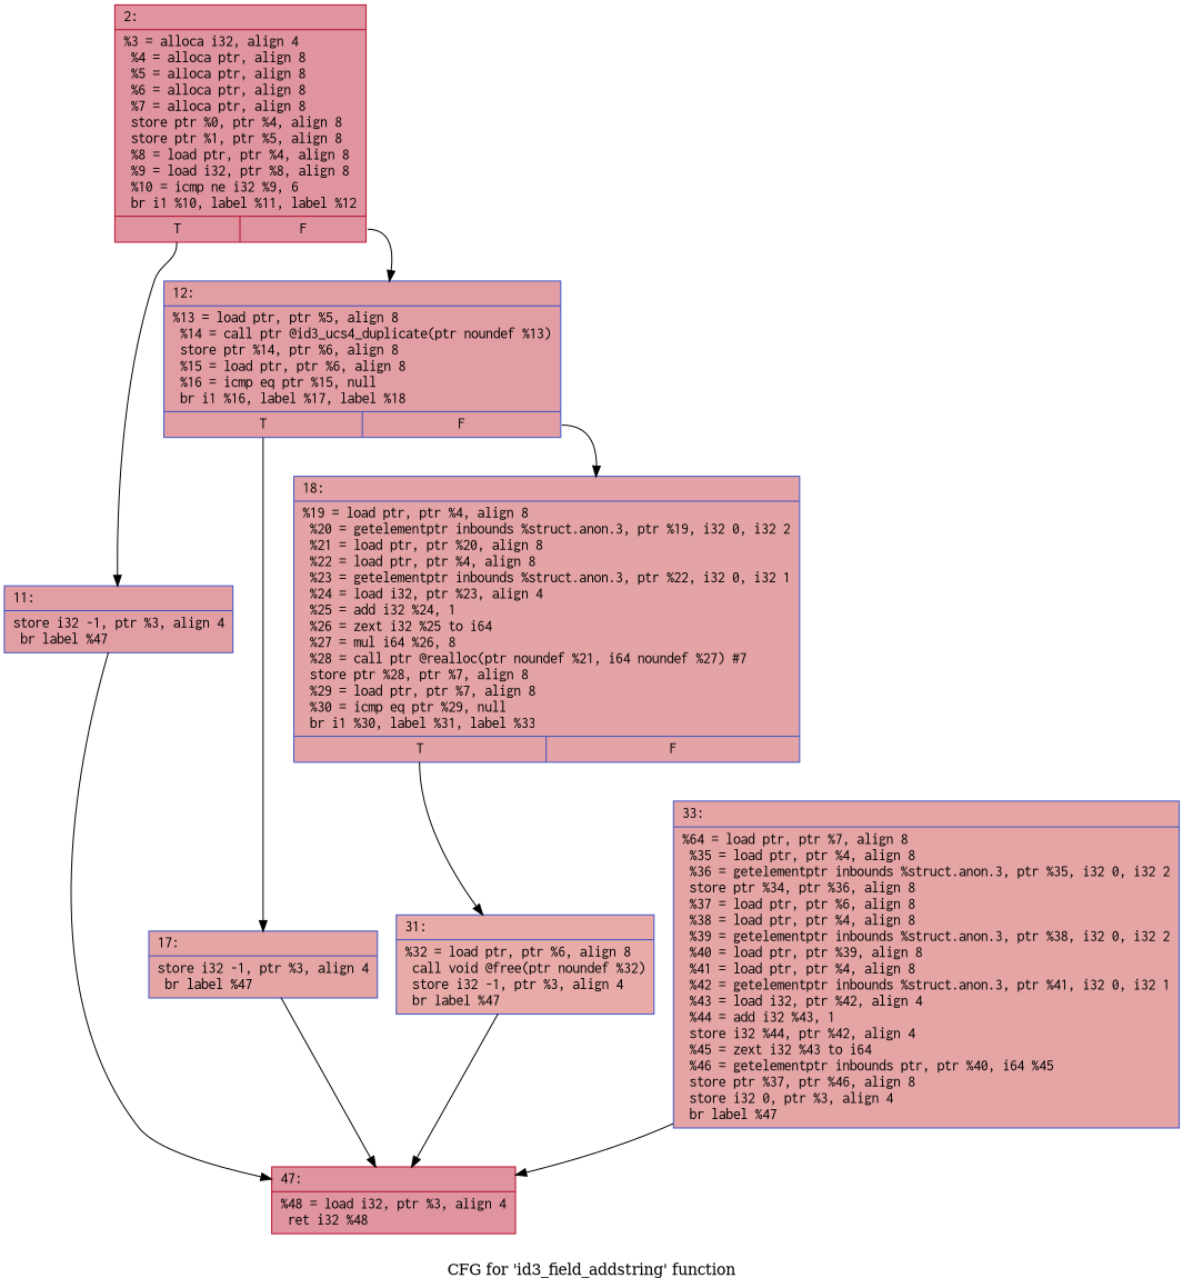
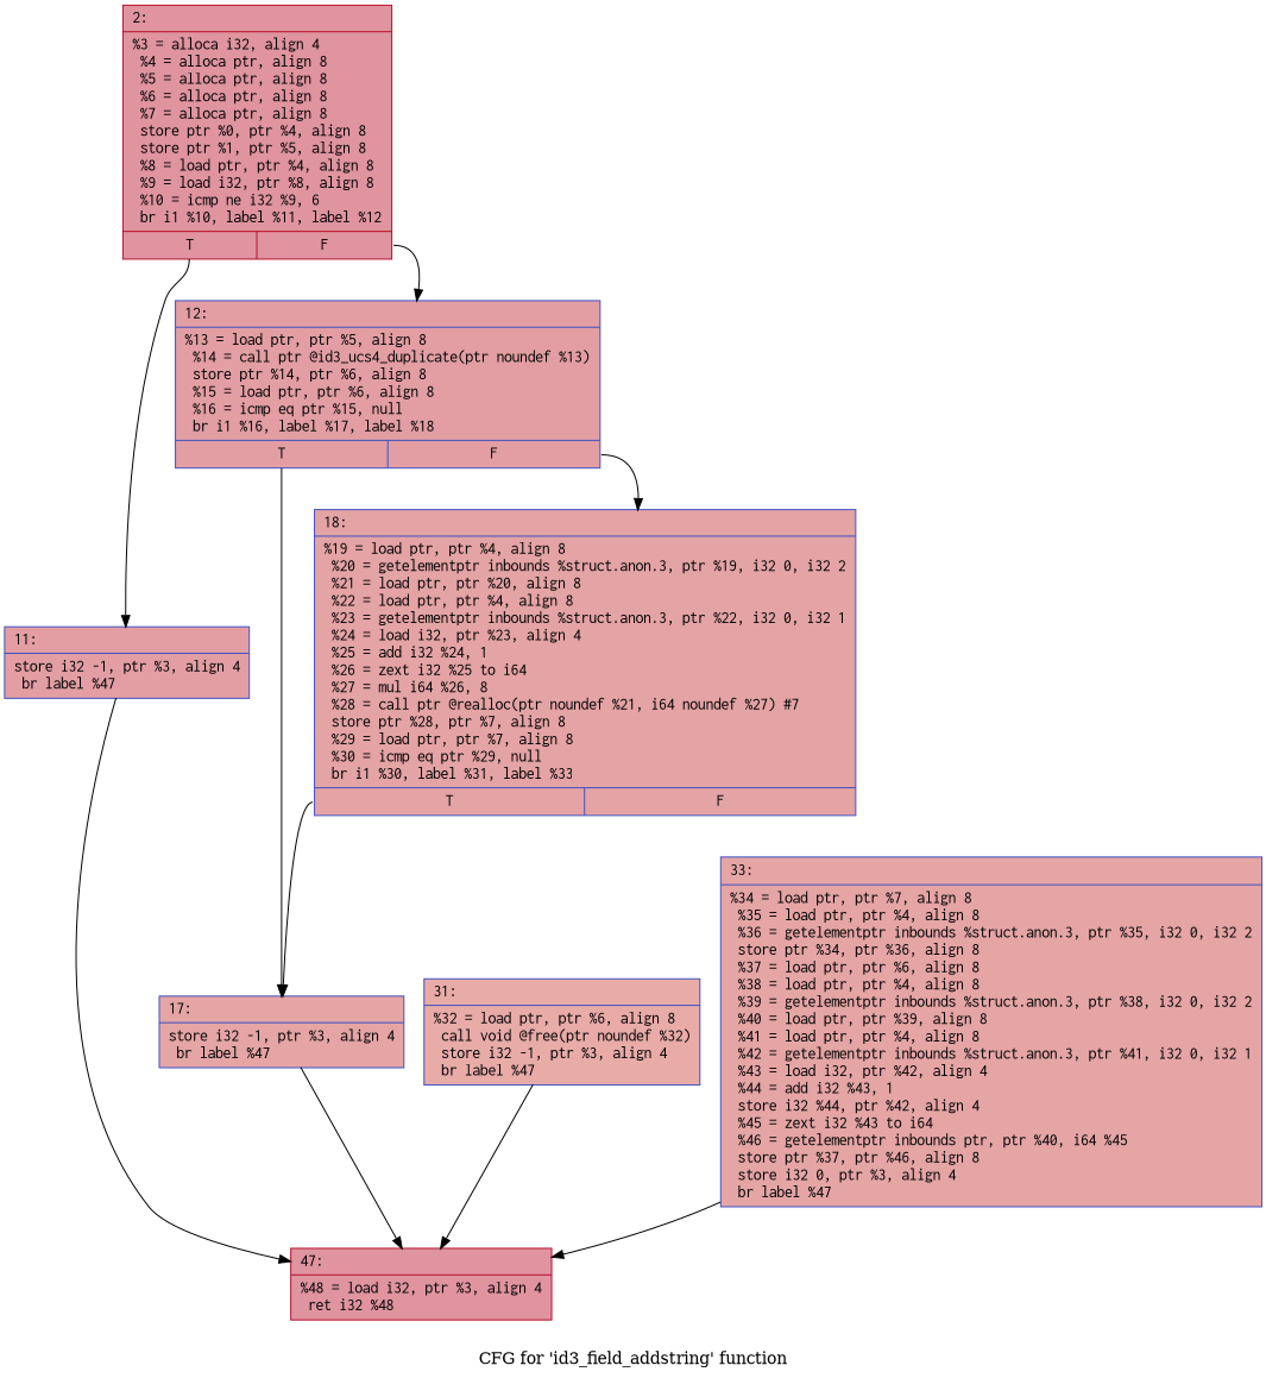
  digraph {
    label="CFG for 'id3_field_addstring' function"
    node [color="#3d50c3ff" fillcolor="#b70d2870" fontname=Courier shape=record style=filled]
    n1 [color="#b70d28ff" label="{2:\l|  %3 = alloca i32, align 4\l  %4 = alloca ptr, align 8\l  %5 = alloca ptr, align 8\l  %6 = alloca ptr, align 8\l  %7 = alloca ptr, align 8\l  store ptr %0, ptr %4, align 8\l  store ptr %1, ptr %5, align 8\l  %8 = load ptr, ptr %4, align 8\l  %9 = load i32, ptr %8, align 8\l  %10 = icmp ne i32 %9, 6\l  br i1 %10, label %11, label %12\l|{<s0>T|<s1>F}}"]
    n2 [fillcolor="#be242e70" label="{11:\l|  store i32 -1, ptr %3, align 4\l  br label %47\l}"]
    n3 [fillcolor="#be242e70" label="{12:\l|  %13 = load ptr, ptr %5, align 8\l  %14 = call ptr @id3_ucs4_duplicate(ptr noundef %13)\l  store ptr %14, ptr %6, align 8\l  %15 = load ptr, ptr %6, align 8\l  %16 = icmp eq ptr %15, null\l  br i1 %16, label %17, label %18\l|{<s0>T|<s1>F}}"]
    n4 [color="#b70d28ff" label="{47:\l|  %48 = load i32, ptr %3, align 4\l  ret i32 %48\l}"]
    n5 [fillcolor="#c5333470" label="{17:\l|  store i32 -1, ptr %3, align 4\l  br label %47\l}"]
    n6 [fillcolor="#c32e3170" label="{18:\l|  %19 = load ptr, ptr %4, align 8\l  %20 = getelementptr inbounds %struct.anon.3, ptr %19, i32 0, i32 2\l  %21 = load ptr, ptr %20, align 8\l  %22 = load ptr, ptr %4, align 8\l  %23 = getelementptr inbounds %struct.anon.3, ptr %22, i32 0, i32 1\l  %24 = load i32, ptr %23, align 4\l  %25 = add i32 %24, 1\l  %26 = zext i32 %25 to i64\l  %27 = mul i64 %26, 8\l  %28 = call ptr @realloc(ptr noundef %21, i64 noundef %27) #7\l  store ptr %28, ptr %7, align 8\l  %29 = load ptr, ptr %7, align 8\l  %30 = icmp eq ptr %29, null\l  br i1 %30, label %31, label %33\l|{<s0>T|<s1>F}}"]
    n7 [fillcolor="#cc403a70" label="{31:\l|  %32 = load ptr, ptr %6, align 8\l  call void @free(ptr noundef %32)\l  store i32 -1, ptr %3, align 4\l  br label %47\l}"]
-   n8 [fillcolor="#c5333470" label="{33:\l|  %64 = load ptr, ptr %7, align 8\l  %35 = load ptr, ptr %4, align 8\l  %36 = getelementptr inbounds %struct.anon.3, ptr %35, i32 0, i32 2\l  store ptr %34, ptr %36, align 8\l  %37 = load ptr, ptr %6, align 8\l  %38 = load ptr, ptr %4, align 8\l  %39 = getelementptr inbounds %struct.anon.3, ptr %38, i32 0, i32 2\l  %40 = load ptr, ptr %39, align 8\l  %41 = load ptr, ptr %4, align 8\l  %42 = getelementptr inbounds %struct.anon.3, ptr %41, i32 0, i32 1\l  %43 = load i32, ptr %42, align 4\l  %44 = add i32 %43, 1\l  store i32 %44, ptr %42, align 4\l  %45 = zext i32 %43 to i64\l  %46 = getelementptr inbounds ptr, ptr %40, i64 %45\l  store ptr %37, ptr %46, align 8\l  store i32 0, ptr %3, align 4\l  br label %47\l}"]
+   n8 [fillcolor="#c5333470" label="{33:\l|  %34 = load ptr, ptr %7, align 8\l  %35 = load ptr, ptr %4, align 8\l  %36 = getelementptr inbounds %struct.anon.3, ptr %35, i32 0, i32 2\l  store ptr %34, ptr %36, align 8\l  %37 = load ptr, ptr %6, align 8\l  %38 = load ptr, ptr %4, align 8\l  %39 = getelementptr inbounds %struct.anon.3, ptr %38, i32 0, i32 2\l  %40 = load ptr, ptr %39, align 8\l  %41 = load ptr, ptr %4, align 8\l  %42 = getelementptr inbounds %struct.anon.3, ptr %41, i32 0, i32 1\l  %43 = load i32, ptr %42, align 4\l  %44 = add i32 %43, 1\l  store i32 %44, ptr %42, align 4\l  %45 = zext i32 %43 to i64\l  %46 = getelementptr inbounds ptr, ptr %40, i64 %45\l  store ptr %37, ptr %46, align 8\l  store i32 0, ptr %3, align 4\l  br label %47\l}"]
    n1 -> n2 [tailport=s0]
    n1 -> n3 [tailport=s1]
    n2 -> n4
    n3 -> n5 [tailport=s0]
    n3 -> n6 [tailport=s1]
    n5 -> n4
-   n6 -> n7 [tailport=s0]
+   n6 -> n5 [tailport=s0]
    n7 -> n4
    n8 -> n4
  }
